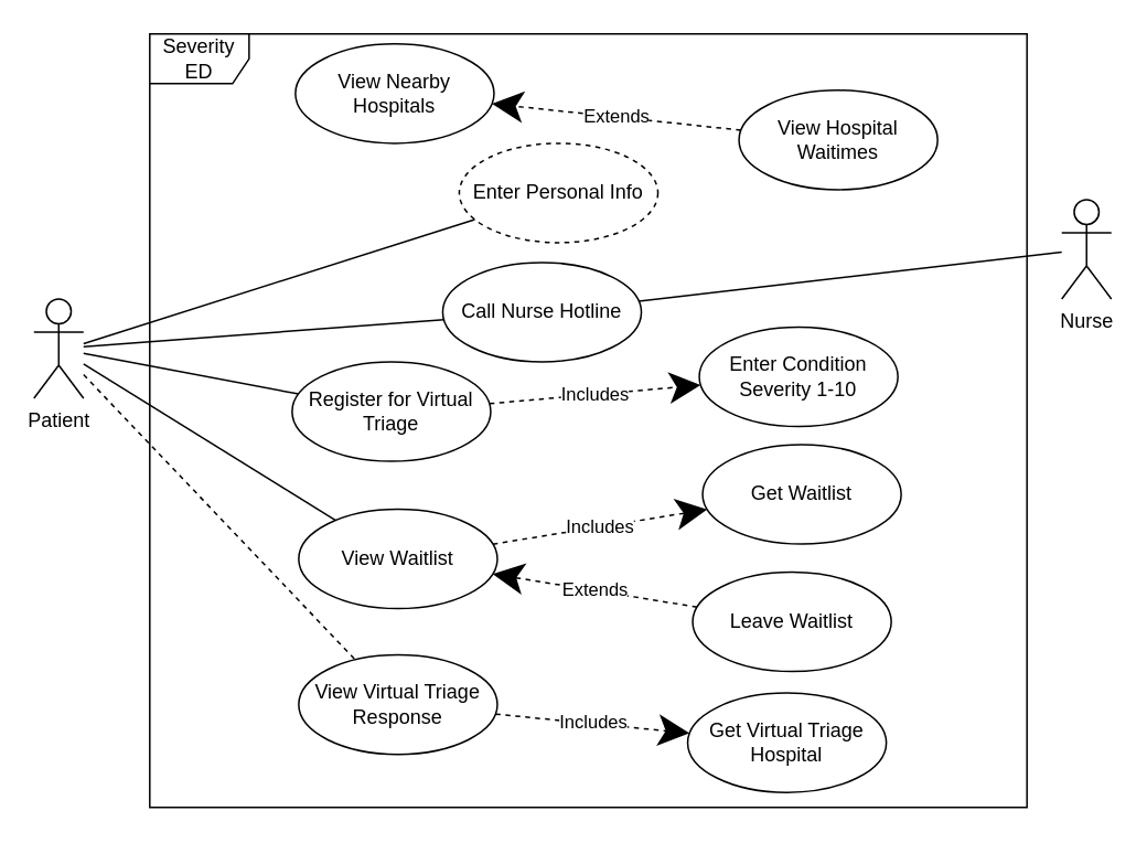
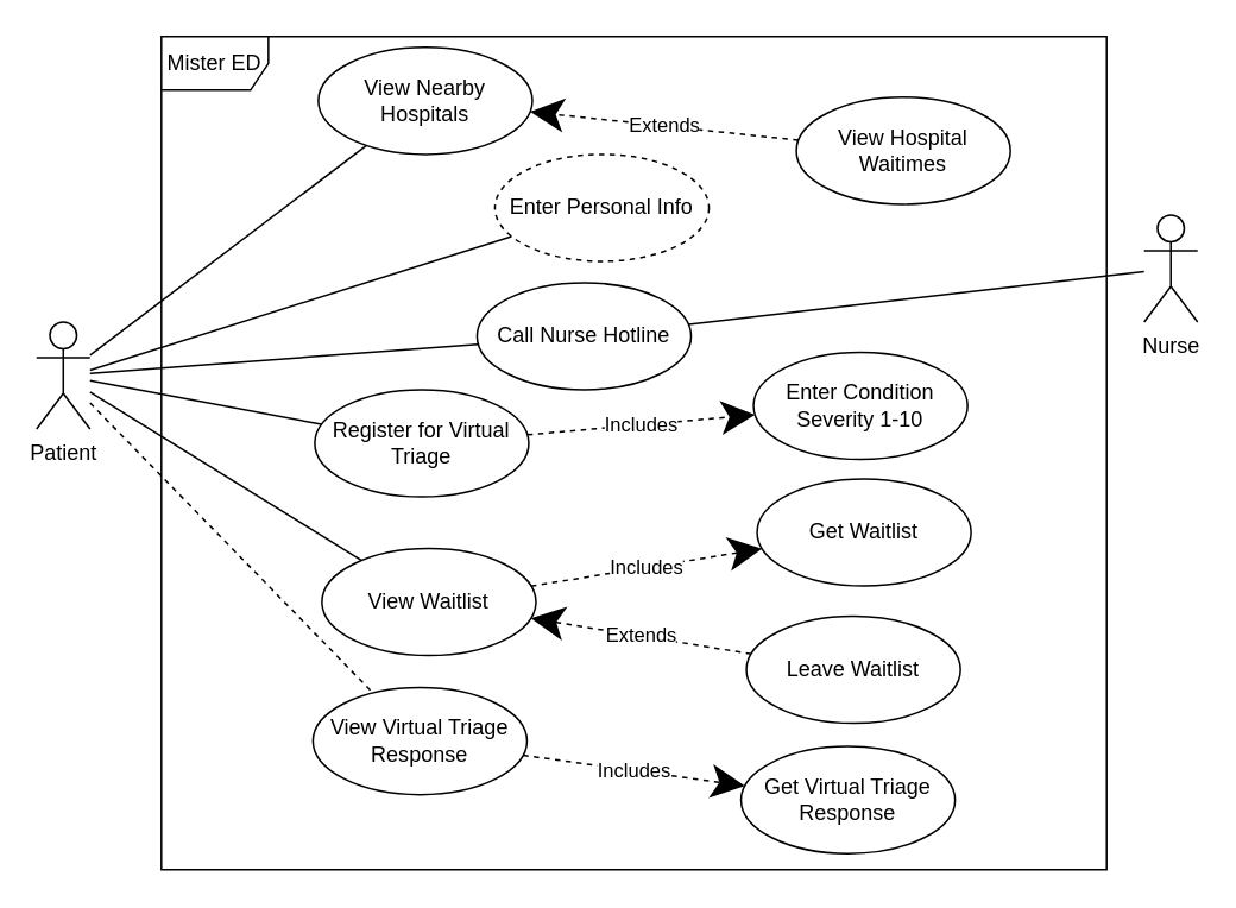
  <mxCell id="0" />
  <mxCell id="1" parent="0" />
  <mxCell id="2" value="Patient" style="shape=umlActor;verticalLabelPosition=bottom;verticalAlign=top;html=1;outlineConnect=0;" parent="1" vertex="1"><mxGeometry x="20" y="180" width="30" height="60" as="geometry" /></mxCell>
  <mxCell id="3" value="Call Nurse Hotline" style="ellipse;whiteSpace=wrap;html=1;" parent="1" vertex="1"><mxGeometry x="267" y="158" width="120" height="60" as="geometry" /></mxCell>
  <mxCell id="4" value="" style="endArrow=none;html=1;rounded=0;" parent="1" source="2" target="3" edge="1"><mxGeometry width="50" height="50" relative="1" as="geometry"><mxPoint x="60" y="223" as="sourcePoint" /><mxPoint x="225" y="258" as="targetPoint" /></mxGeometry></mxCell>
  <mxCell id="5" value="Nurse" style="shape=umlActor;verticalLabelPosition=bottom;verticalAlign=top;html=1;" parent="1" vertex="1"><mxGeometry x="641" y="120" width="30" height="60" as="geometry" /></mxCell>
  <mxCell id="6" value="" style="endArrow=none;html=1;rounded=0;" parent="1" source="3" target="5" edge="1"><mxGeometry width="50" height="50" relative="1" as="geometry"><mxPoint x="60" y="228" as="sourcePoint" /><mxPoint x="240" y="328" as="targetPoint" /></mxGeometry></mxCell>
  <mxCell id="7" value="Register for Virtual Triage" style="ellipse;whiteSpace=wrap;html=1;" parent="1" vertex="1"><mxGeometry x="176" y="218" width="120" height="60" as="geometry" /></mxCell>
  <mxCell id="8" value="" style="endArrow=none;html=1;rounded=0;" parent="1" source="2" target="7" edge="1"><mxGeometry width="50" height="50" relative="1" as="geometry"><mxPoint x="60" y="228" as="sourcePoint" /><mxPoint x="240" y="328" as="targetPoint" /></mxGeometry></mxCell>
  <mxCell id="9" value="Enter Condition Severity 1-10" style="ellipse;whiteSpace=wrap;html=1;" parent="1" vertex="1"><mxGeometry x="422" y="197" width="120" height="60" as="geometry" /></mxCell>
  <mxCell id="10" value="Includes" style="endArrow=classic;endSize=16;endFill=1;html=1;rounded=0;dashed=1;" parent="1" source="7" target="9" edge="1"><mxGeometry width="160" relative="1" as="geometry"><mxPoint x="240" y="310" as="sourcePoint" /><mxPoint x="400" y="430" as="targetPoint" /></mxGeometry></mxCell>
  <mxCell id="11" value="View Waitlist" style="ellipse;whiteSpace=wrap;html=1;" parent="1" vertex="1"><mxGeometry x="180" y="307" width="120" height="60" as="geometry" /></mxCell>
  <mxCell id="12" value="" style="endArrow=none;html=1;rounded=0;" parent="1" source="2" target="11" edge="1"><mxGeometry width="50" height="50" relative="1" as="geometry"><mxPoint x="60" y="233" as="sourcePoint" /><mxPoint x="251" y="404" as="targetPoint" /></mxGeometry></mxCell>
  <mxCell id="13" value="Get Waitlist" style="ellipse;whiteSpace=wrap;html=1;" parent="1" vertex="1"><mxGeometry x="424" y="268" width="120" height="60" as="geometry" /></mxCell>
  <mxCell id="14" value="Includes" style="endArrow=classic;endSize=16;endFill=1;html=1;rounded=0;dashed=1;" parent="1" source="11" target="13" edge="1"><mxGeometry width="160" relative="1" as="geometry"><mxPoint x="433" y="369" as="sourcePoint" /><mxPoint x="350" y="430" as="targetPoint" /></mxGeometry></mxCell>
- <mxCell id="15" value="Severity ED" style="shape=umlFrame;whiteSpace=wrap;html=1;pointerEvents=0;" parent="1" vertex="1"><mxGeometry x="90" y="20" width="530" height="467" as="geometry" /></mxCell>
- <mxCell id="16" value="View Virtual Triage Response" style="ellipse;whiteSpace=wrap;html=1;" parent="1" vertex="1"><mxGeometry x="180" y="395" width="120" height="60" as="geometry" /></mxCell>
+ <mxCell id="15" value="Mister ED" style="shape=umlFrame;whiteSpace=wrap;html=1;pointerEvents=0;" parent="1" vertex="1"><mxGeometry x="90" y="20" width="530" height="467" as="geometry" /></mxCell>
+ <mxCell id="16" value="View Virtual Triage Response" style="ellipse;whiteSpace=wrap;html=1;" parent="1" vertex="1"><mxGeometry x="175" y="385" width="120" height="60" as="geometry" /></mxCell>
  <mxCell id="17" value="" style="endArrow=none;html=1;rounded=0;dashed=1;" parent="1" source="2" target="16" edge="1"><mxGeometry width="50" height="50" relative="1" as="geometry"><mxPoint x="60" y="239" as="sourcePoint" /><mxPoint x="258" y="492" as="targetPoint" /></mxGeometry></mxCell>
- <mxCell id="18" value="Get Virtual Triage Hospital" style="ellipse;whiteSpace=wrap;html=1;" parent="1" vertex="1"><mxGeometry x="415" y="418" width="120" height="60" as="geometry" /></mxCell>
+ <mxCell id="18" value="Get Virtual Triage Response" style="ellipse;whiteSpace=wrap;html=1;" parent="1" vertex="1"><mxGeometry x="415" y="418" width="120" height="60" as="geometry" /></mxCell>
  <mxCell id="19" value="Includes" style="endArrow=classic;endSize=16;endFill=1;html=1;rounded=0;dashed=1;" parent="1" source="16" target="18" edge="1"><mxGeometry width="160" relative="1" as="geometry"><mxPoint x="336" y="509" as="sourcePoint" /><mxPoint x="424" y="491" as="targetPoint" /></mxGeometry></mxCell>
  <mxCell id="20" value="View Nearby Hospitals" style="ellipse;whiteSpace=wrap;html=1;" parent="1" vertex="1"><mxGeometry x="178" y="26" width="120" height="60" as="geometry" /></mxCell>
+ <mxCell id="21" value="" style="endArrow=none;html=1;rounded=0;" parent="1" source="2" target="20" edge="1"><mxGeometry width="50" height="50" relative="1" as="geometry"><mxPoint x="320" y="480" as="sourcePoint" /><mxPoint x="370" y="430" as="targetPoint" /></mxGeometry></mxCell>
  <mxCell id="22" value="View Hospital Waitimes" style="ellipse;whiteSpace=wrap;html=1;" parent="1" vertex="1"><mxGeometry x="446" y="54" width="120" height="60" as="geometry" /></mxCell>
  <mxCell id="23" value="Extends" style="endArrow=classic;endSize=16;endFill=1;html=1;rounded=0;dashed=1;" parent="1" source="22" target="20" edge="1"><mxGeometry width="160" relative="1" as="geometry"><mxPoint x="442" y="68" as="sourcePoint" /><mxPoint x="328" y="112" as="targetPoint" /></mxGeometry></mxCell>
  <mxCell id="24" value="Leave Waitlist" style="ellipse;whiteSpace=wrap;html=1;" parent="1" vertex="1"><mxGeometry x="418" y="345" width="120" height="60" as="geometry" /></mxCell>
  <mxCell id="25" value="Extends" style="endArrow=classic;endSize=16;endFill=1;html=1;rounded=0;dashed=1;" parent="1" source="24" target="11" edge="1"><mxGeometry width="160" relative="1" as="geometry"><mxPoint x="440" y="123" as="sourcePoint" /><mxPoint x="340" y="127" as="targetPoint" /></mxGeometry></mxCell>
  <mxCell id="26" style="rounded=0;orthogonalLoop=1;jettySize=auto;html=1;endArrow=none;endFill=0;" parent="1" source="27" edge="1"><mxGeometry relative="1" as="geometry"><mxPoint x="50" y="207" as="targetPoint" /></mxGeometry></mxCell>
  <mxCell id="27" value="Enter Personal Info" style="ellipse;whiteSpace=wrap;html=1;dashed=1;" parent="1" vertex="1"><mxGeometry x="277" y="86" width="120" height="60" as="geometry" /></mxCell>
